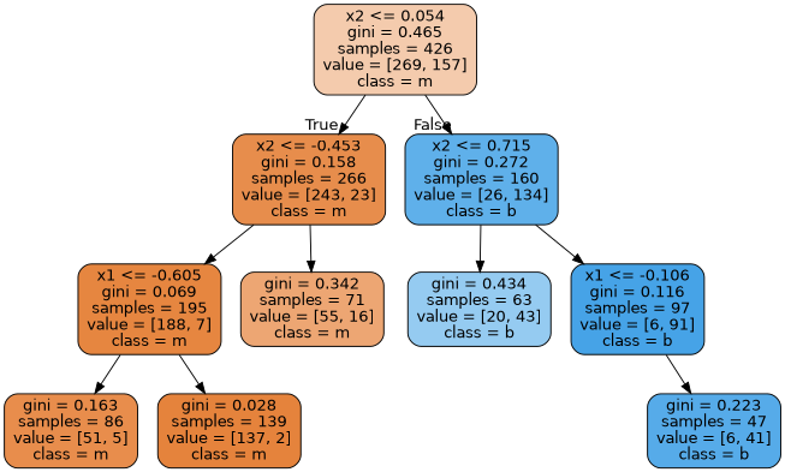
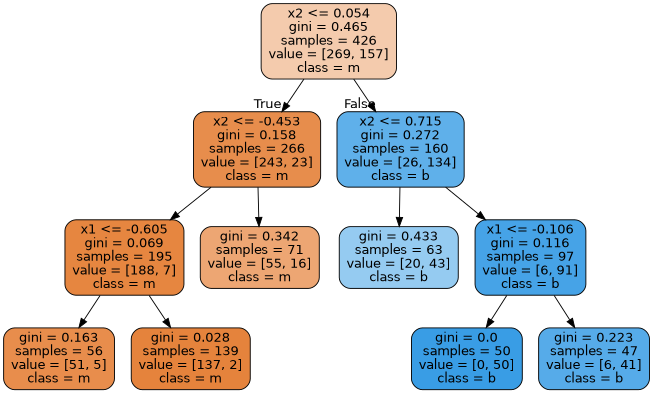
  digraph {
    node [color=black fontname=helvetica shape=box style="filled, rounded"]
    edge [fontname=helvetica]
    n1 [fillcolor="#f4cbad" label="x2 <= 0.054\ngini = 0.465\nsamples = 426\nvalue = [269, 157]\nclass = m"]
    n2 [fillcolor="#e78d4c" label="x2 <= -0.453\ngini = 0.158\nsamples = 266\nvalue = [243, 23]\nclass = m"]
    n3 [fillcolor="#5fb0ea" label="x2 <= 0.715\ngini = 0.272\nsamples = 160\nvalue = [26, 134]\nclass = b"]
    n4 [fillcolor="#e68640" label="x1 <= -0.605\ngini = 0.069\nsamples = 195\nvalue = [188, 7]\nclass = m"]
    n5 [fillcolor="#eda673" label="gini = 0.342\nsamples = 71\nvalue = [55, 16]\nclass = m"]
-   n6 [fillcolor="#95cbf1" label="gini = 0.434\nsamples = 63\nvalue = [20, 43]\nclass = b"]
+   n6 [fillcolor="#95cbf1" label="gini = 0.433\nsamples = 63\nvalue = [20, 43]\nclass = b"]
    n7 [fillcolor="#46a3e7" label="x1 <= -0.106\ngini = 0.116\nsamples = 97\nvalue = [6, 91]\nclass = b"]
-   n8 [fillcolor="#e88d4c" label="gini = 0.163\nsamples = 86\nvalue = [51, 5]\nclass = m"]
+   n8 [fillcolor="#e88d4c" label="gini = 0.163\nsamples = 56\nvalue = [51, 5]\nclass = m"]
    n9 [fillcolor="#e5833c" label="gini = 0.028\nsamples = 139\nvalue = [137, 2]\nclass = m"]
+   n10 [fillcolor="#399de5" label="gini = 0.0\nsamples = 50\nvalue = [0, 50]\nclass = b"]
    n11 [fillcolor="#56abe9" label="gini = 0.223\nsamples = 47\nvalue = [6, 41]\nclass = b"]
    n1 -> n2 [headlabel=True labelangle=45 labeldistance=2.5]
    n1 -> n3 [headlabel=False labelangle=-45 labeldistance=2.5]
    n2 -> n4
    n2 -> n5
    n3 -> n6
    n3 -> n7
    n4 -> n8
    n4 -> n9
+   n7 -> n10
    n7 -> n11
  }
